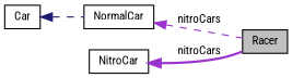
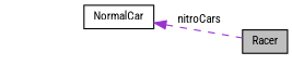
  digraph {
    fontname="Roboto Condensed"
    rankdir=LR
    node [color=black fillcolor=white fontname="Roboto Condensed" fontsize=10 shape=record style=filled]
    edge [color=darkorchid3 dir=back fontname="Roboto Condensed" fontsize=10 labelfontname=Helvetica labelfontsize=10 style=dashed]
    n1 [fillcolor=grey75 fontcolor=black height=0.2 label=Racer width=0.4]
    n2 [height=0.2 label=NormalCar width=0.4]
-   n3 [height=0.2 label=Car width=0.4]
-   n4 [height=0.2 label=NitroCar width=0.4]
    n2 -> n1 [label=" nitroCars"]
-   n3 -> n2 [color=midnightblue]
-   n4 -> n1 [label=" nitroCars" style=bold]
  }
